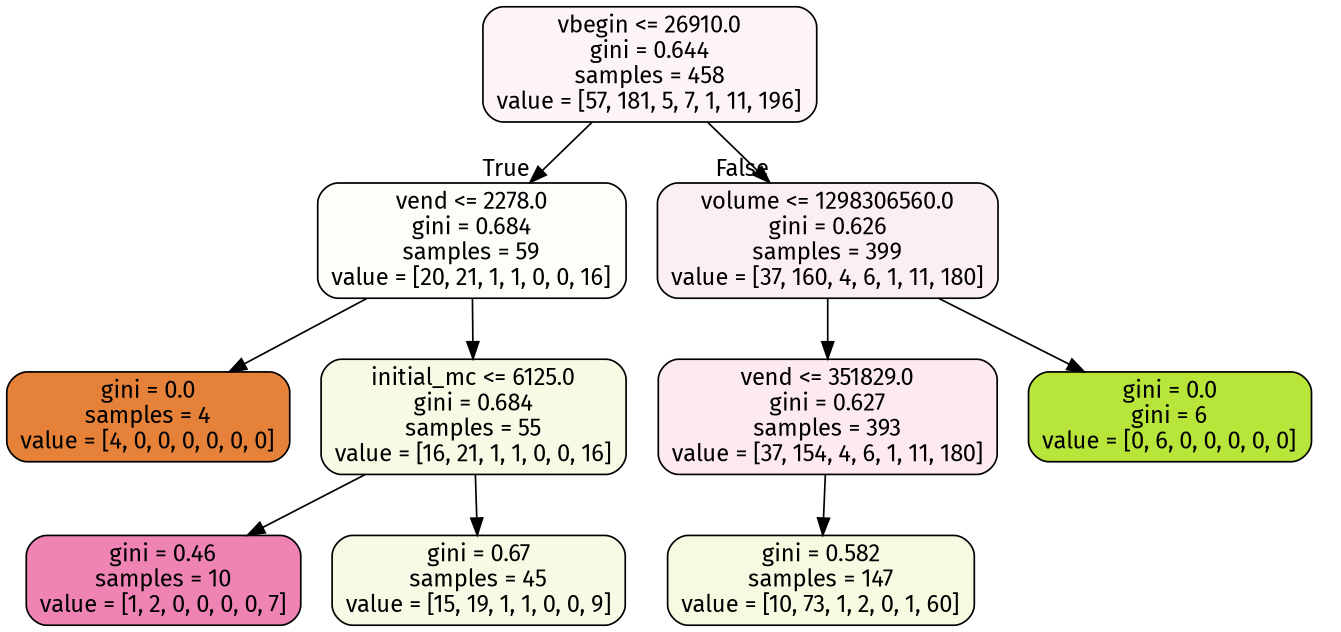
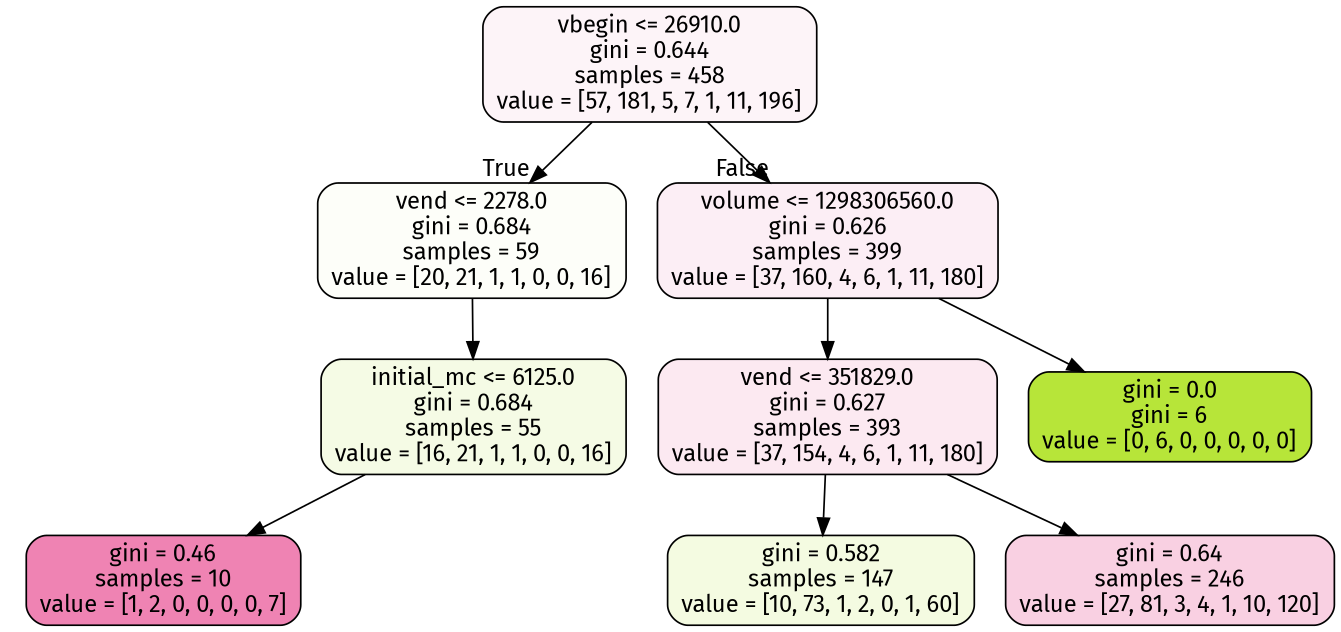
  digraph {
    fontname="Fira Sans"
    node [color=black fontname="Fira Sans" shape=box style="filled, rounded"]
    edge [fontname="Fira Sans"]
    n1 [fillcolor="#e539860e" label="vbegin <= 26910.0\ngini = 0.644\nsamples = 458\nvalue = [57, 181, 5, 7, 1, 11, 196]"]
    n2 [fillcolor="#b7e53907" label="vend <= 2278.0\ngini = 0.684\nsamples = 59\nvalue = [20, 21, 1, 1, 0, 0, 16]"]
    n3 [fillcolor="#e5398615" label="volume <= 1298306560.0\ngini = 0.626\nsamples = 399\nvalue = [37, 160, 4, 6, 1, 11, 180]"]
-   n4 [fillcolor="#e58139ff" label="gini = 0.0\nsamples = 4\nvalue = [4, 0, 0, 0, 0, 0, 0]"]
    n5 [fillcolor="#b7e53921" label="initial_mc <= 6125.0\ngini = 0.684\nsamples = 55\nvalue = [16, 21, 1, 1, 0, 0, 16]"]
    n6 [fillcolor="#e539861c" label="vend <= 351829.0\ngini = 0.627\nsamples = 393\nvalue = [37, 154, 4, 6, 1, 11, 180]"]
    n7 [fillcolor="#b7e539ff" label="gini = 0.0\ngini = 6\nvalue = [0, 6, 0, 0, 0, 0, 0]"]
    n8 [fillcolor="#e539869f" label="gini = 0.46\nsamples = 10\nvalue = [1, 2, 0, 0, 0, 0, 7]"]
-   n9 [fillcolor="#b7e53922" label="gini = 0.67\nsamples = 45\nvalue = [15, 19, 1, 1, 0, 0, 9]"]
    n10 [fillcolor="#b7e53926" label="gini = 0.582\nsamples = 147\nvalue = [10, 73, 1, 2, 0, 1, 60]"]
+   n11 [fillcolor="#e539863c" label="gini = 0.64\nsamples = 246\nvalue = [27, 81, 3, 4, 1, 10, 120]"]
    n1 -> n2 [headlabel=True labelangle=45 labeldistance=2.5]
    n1 -> n3 [headlabel=False labelangle=-45 labeldistance=2.5]
-   n2 -> n4
    n2 -> n5
    n3 -> n6
    n3 -> n7
    n5 -> n8
-   n5 -> n9
    n6 -> n10
+   n6 -> n11
  }
